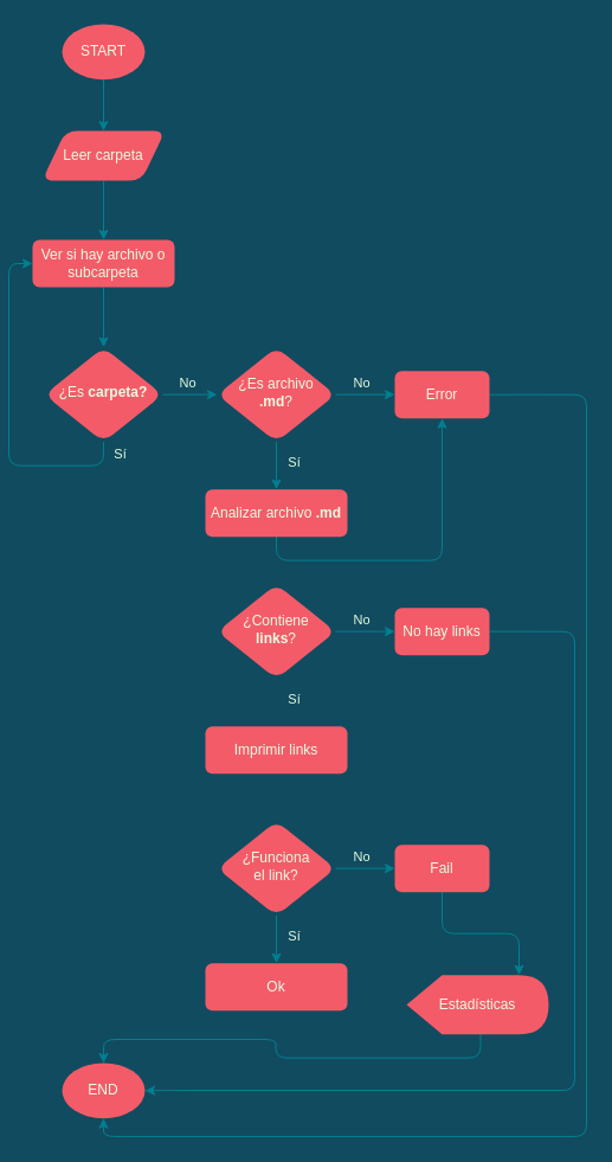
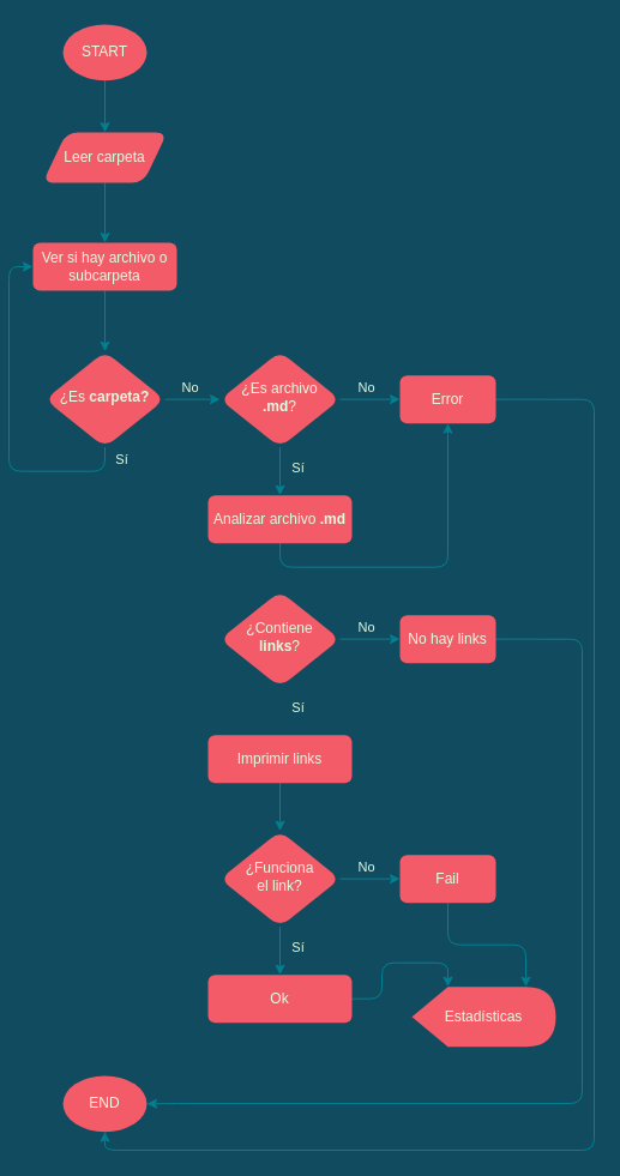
  <mxCell id="0" />
  <mxCell id="1" parent="0" />
  <mxCell id="2" style="edgeStyle=orthogonalEdgeStyle;orthogonalLoop=1;jettySize=auto;html=1;exitX=1;exitY=0.5;exitDx=0;exitDy=0;entryX=0;entryY=0.5;entryDx=0;entryDy=0;strokeColor=#028090;fillColor=#F45B69;fontColor=#E4FDE1;labelBackgroundColor=#114B5F;" edge="1" parent="1" source="4" target="6"><mxGeometry relative="1" as="geometry" /></mxCell>
  <mxCell id="3" style="edgeStyle=orthogonalEdgeStyle;orthogonalLoop=1;jettySize=auto;html=1;exitX=0.5;exitY=1;exitDx=0;exitDy=0;entryX=0.5;entryY=0;entryDx=0;entryDy=0;strokeColor=#028090;fillColor=#F45B69;fontColor=#E4FDE1;labelBackgroundColor=#114B5F;" edge="1" parent="1" source="4" target="11"><mxGeometry relative="1" as="geometry" /></mxCell>
  <mxCell id="4" value="¿Es archivo &lt;b&gt;.md&lt;/b&gt;?" style="rhombus;whiteSpace=wrap;html=1;shadow=0;fontFamily=Helvetica;fontSize=12;align=center;strokeWidth=1;spacing=6;spacingTop=-4;fillColor=#F45B69;strokeColor=none;fontColor=#E4FDE1;rounded=1;" parent="1" vertex="1"><mxGeometry x="176" y="292.67" width="100" height="80" as="geometry" /></mxCell>
  <mxCell id="5" style="edgeStyle=orthogonalEdgeStyle;orthogonalLoop=1;jettySize=auto;html=1;exitX=1;exitY=0.5;exitDx=0;exitDy=0;entryX=0.5;entryY=1;entryDx=0;entryDy=0;strokeColor=#028090;fillColor=#F45B69;fontColor=#E4FDE1;labelBackgroundColor=#114B5F;" edge="1" parent="1" source="6" target="9"><mxGeometry relative="1" as="geometry"><Array as="points"><mxPoint x="488" y="333" /><mxPoint x="488" y="959" /><mxPoint x="80" y="959" /></Array></mxGeometry></mxCell>
  <mxCell id="6" value="Error" style="whiteSpace=wrap;html=1;fontSize=12;glass=0;strokeWidth=1;shadow=0;fillColor=#F45B69;strokeColor=none;fontColor=#E4FDE1;rounded=1;" parent="1" vertex="1"><mxGeometry x="326" y="312.67" width="80" height="40" as="geometry" /></mxCell>
  <mxCell id="7" style="edgeStyle=orthogonalEdgeStyle;orthogonalLoop=1;jettySize=auto;html=1;entryX=0.5;entryY=0;entryDx=0;entryDy=0;strokeColor=#028090;fillColor=#F45B69;fontColor=#E4FDE1;labelBackgroundColor=#114B5F;" edge="1" parent="1" source="8" target="28"><mxGeometry relative="1" as="geometry" /></mxCell>
  <mxCell id="8" value="START" style="ellipse;whiteSpace=wrap;html=1;fillColor=#F45B69;strokeColor=none;fontColor=#E4FDE1;rounded=1;" vertex="1" parent="1"><mxGeometry x="45" y="20" width="70" height="46.67" as="geometry" /></mxCell>
  <mxCell id="9" value="END" style="ellipse;whiteSpace=wrap;html=1;fillColor=#F45B69;strokeColor=none;fontColor=#E4FDE1;rounded=1;" vertex="1" parent="1"><mxGeometry x="45" y="897" width="70" height="46.67" as="geometry" /></mxCell>
  <mxCell id="10" style="edgeStyle=orthogonalEdgeStyle;orthogonalLoop=1;jettySize=auto;html=1;exitX=0.5;exitY=1;exitDx=0;exitDy=0;strokeColor=#028090;fillColor=#F45B69;fontColor=#E4FDE1;labelBackgroundColor=#114B5F;" edge="1" parent="1" source="11" target="6"><mxGeometry relative="1" as="geometry" /></mxCell>
  <mxCell id="11" value="Analizar archivo &lt;b&gt;.md&lt;/b&gt;" style="whiteSpace=wrap;html=1;fontSize=12;glass=0;strokeWidth=1;shadow=0;fillColor=#F45B69;strokeColor=none;fontColor=#E4FDE1;rounded=1;" vertex="1" parent="1"><mxGeometry x="166" y="412.67" width="120" height="40" as="geometry" /></mxCell>
  <mxCell id="12" style="edgeStyle=orthogonalEdgeStyle;orthogonalLoop=1;jettySize=auto;html=1;exitX=1;exitY=0.5;exitDx=0;exitDy=0;entryX=0;entryY=0.5;entryDx=0;entryDy=0;strokeColor=#028090;fillColor=#F45B69;fontColor=#E4FDE1;labelBackgroundColor=#114B5F;" edge="1" parent="1" source="13" target="22"><mxGeometry relative="1" as="geometry" /></mxCell>
  <mxCell id="13" value="¿Contiene&lt;br&gt;&lt;b&gt;links&lt;/b&gt;?" style="rhombus;whiteSpace=wrap;html=1;shadow=0;fontFamily=Helvetica;fontSize=12;align=center;strokeWidth=1;spacing=6;spacingTop=-4;fillColor=#F45B69;strokeColor=none;fontColor=#E4FDE1;rounded=1;" vertex="1" parent="1"><mxGeometry x="176" y="492.67" width="100" height="80" as="geometry" /></mxCell>
+ <mxCell id="14" style="edgeStyle=orthogonalEdgeStyle;orthogonalLoop=1;jettySize=auto;html=1;exitX=0.5;exitY=1;exitDx=0;exitDy=0;strokeColor=#028090;fillColor=#F45B69;fontColor=#E4FDE1;labelBackgroundColor=#114B5F;" edge="1" parent="1" source="15" target="18"><mxGeometry relative="1" as="geometry" /></mxCell>
  <mxCell id="15" value="Imprimir links" style="whiteSpace=wrap;html=1;fontSize=12;glass=0;strokeWidth=1;shadow=0;fillColor=#F45B69;strokeColor=none;fontColor=#E4FDE1;rounded=1;" vertex="1" parent="1"><mxGeometry x="166" y="612.67" width="120" height="40" as="geometry" /></mxCell>
  <mxCell id="16" style="edgeStyle=orthogonalEdgeStyle;orthogonalLoop=1;jettySize=auto;html=1;exitX=1;exitY=0.5;exitDx=0;exitDy=0;entryX=0;entryY=0.5;entryDx=0;entryDy=0;strokeColor=#028090;fillColor=#F45B69;fontColor=#E4FDE1;labelBackgroundColor=#114B5F;" edge="1" parent="1" source="18" target="24"><mxGeometry relative="1" as="geometry" /></mxCell>
  <mxCell id="17" style="edgeStyle=orthogonalEdgeStyle;orthogonalLoop=1;jettySize=auto;html=1;exitX=0.5;exitY=1;exitDx=0;exitDy=0;entryX=0.5;entryY=0;entryDx=0;entryDy=0;strokeColor=#028090;fillColor=#F45B69;fontColor=#E4FDE1;labelBackgroundColor=#114B5F;" edge="1" parent="1" source="18" target="20"><mxGeometry relative="1" as="geometry" /></mxCell>
  <mxCell id="18" value="¿Funciona&lt;br&gt;el link?" style="rhombus;whiteSpace=wrap;html=1;shadow=0;fontFamily=Helvetica;fontSize=12;align=center;strokeWidth=1;spacing=6;spacingTop=-4;fillColor=#F45B69;strokeColor=none;fontColor=#E4FDE1;rounded=1;" vertex="1" parent="1"><mxGeometry x="176" y="692.67" width="100" height="80" as="geometry" /></mxCell>
+ <mxCell id="19" style="edgeStyle=orthogonalEdgeStyle;orthogonalLoop=1;jettySize=auto;html=1;exitX=1;exitY=0.5;exitDx=0;exitDy=0;entryX=0;entryY=0;entryDx=30;entryDy=0;entryPerimeter=0;strokeColor=#028090;fillColor=#F45B69;fontColor=#E4FDE1;labelBackgroundColor=#114B5F;" edge="1" parent="1" source="20" target="26"><mxGeometry relative="1" as="geometry" /></mxCell>
  <mxCell id="20" value="Ok" style="whiteSpace=wrap;html=1;fontSize=12;glass=0;strokeWidth=1;shadow=0;fillColor=#F45B69;strokeColor=none;fontColor=#E4FDE1;rounded=1;" vertex="1" parent="1"><mxGeometry x="166" y="812.67" width="120" height="40" as="geometry" /></mxCell>
  <mxCell id="21" style="edgeStyle=orthogonalEdgeStyle;orthogonalLoop=1;jettySize=auto;html=1;exitX=1;exitY=0.5;exitDx=0;exitDy=0;entryX=1;entryY=0.5;entryDx=0;entryDy=0;strokeColor=#028090;fillColor=#F45B69;fontColor=#E4FDE1;labelBackgroundColor=#114B5F;" edge="1" parent="1" source="22" target="9"><mxGeometry relative="1" as="geometry"><Array as="points"><mxPoint x="478" y="533" /><mxPoint x="478" y="920" /><mxPoint x="141" y="920" /></Array></mxGeometry></mxCell>
  <mxCell id="22" value="No hay links" style="whiteSpace=wrap;html=1;fontSize=12;glass=0;strokeWidth=1;shadow=0;fillColor=#F45B69;strokeColor=none;fontColor=#E4FDE1;rounded=1;" vertex="1" parent="1"><mxGeometry x="326" y="512.67" width="80" height="40" as="geometry" /></mxCell>
  <mxCell id="23" style="edgeStyle=orthogonalEdgeStyle;orthogonalLoop=1;jettySize=auto;html=1;exitX=0.5;exitY=1;exitDx=0;exitDy=0;strokeColor=#028090;fillColor=#F45B69;fontColor=#E4FDE1;entryX=0;entryY=0;entryDx=95;entryDy=0;entryPerimeter=0;labelBackgroundColor=#114B5F;" edge="1" parent="1" source="24" target="26"><mxGeometry relative="1" as="geometry" /></mxCell>
  <mxCell id="24" value="Fail" style="whiteSpace=wrap;html=1;fontSize=12;glass=0;strokeWidth=1;shadow=0;fillColor=#F45B69;strokeColor=none;fontColor=#E4FDE1;rounded=1;" vertex="1" parent="1"><mxGeometry x="326" y="712.67" width="80" height="40" as="geometry" /></mxCell>
- <mxCell id="25" style="edgeStyle=orthogonalEdgeStyle;orthogonalLoop=1;jettySize=auto;html=1;exitX=0;exitY=0;exitDx=62.5;exitDy=50;exitPerimeter=0;strokeColor=#028090;fillColor=#F45B69;fontColor=#E4FDE1;labelBackgroundColor=#114B5F;" edge="1" parent="1" source="26" target="9"><mxGeometry relative="1" as="geometry" /></mxCell>
  <mxCell id="26" value="Estadísticas" style="shape=display;whiteSpace=wrap;html=1;fillColor=#F45B69;strokeColor=none;fontColor=#E4FDE1;rounded=1;" vertex="1" parent="1"><mxGeometry x="336" y="822.67" width="120" height="50" as="geometry" /></mxCell>
  <mxCell id="27" style="edgeStyle=orthogonalEdgeStyle;orthogonalLoop=1;jettySize=auto;html=1;exitX=0.5;exitY=1;exitDx=0;exitDy=0;entryX=0.5;entryY=0;entryDx=0;entryDy=0;strokeColor=#028090;fillColor=#F45B69;fontColor=#E4FDE1;labelBackgroundColor=#114B5F;" edge="1" parent="1" source="28" target="30"><mxGeometry relative="1" as="geometry" /></mxCell>
  <mxCell id="28" value="Leer carpeta" style="shape=parallelogram;perimeter=parallelogramPerimeter;whiteSpace=wrap;html=1;fixedSize=1;fillColor=#F45B69;fontColor=#E4FDE1;strokeColor=none;rounded=1;" vertex="1" parent="1"><mxGeometry x="28" y="110" width="104" height="42" as="geometry" /></mxCell>
  <mxCell id="29" style="edgeStyle=orthogonalEdgeStyle;orthogonalLoop=1;jettySize=auto;html=1;exitX=0.5;exitY=1;exitDx=0;exitDy=0;entryX=0.5;entryY=0;entryDx=0;entryDy=0;strokeColor=#028090;fillColor=#F45B69;fontColor=#E4FDE1;labelBackgroundColor=#114B5F;" edge="1" parent="1" source="30" target="33"><mxGeometry relative="1" as="geometry" /></mxCell>
  <mxCell id="30" value="Ver si hay archivo o subcarpeta" style="whiteSpace=wrap;html=1;fontSize=12;glass=0;strokeWidth=1;shadow=0;fillColor=#F45B69;strokeColor=none;fontColor=#E4FDE1;rounded=1;" vertex="1" parent="1"><mxGeometry x="20" y="202" width="120" height="40" as="geometry" /></mxCell>
  <mxCell id="31" style="edgeStyle=orthogonalEdgeStyle;orthogonalLoop=1;jettySize=auto;html=1;exitX=1;exitY=0.5;exitDx=0;exitDy=0;strokeColor=#028090;fillColor=#F45B69;fontColor=#E4FDE1;labelBackgroundColor=#114B5F;" edge="1" parent="1" source="33" target="4"><mxGeometry relative="1" as="geometry" /></mxCell>
  <mxCell id="32" style="edgeStyle=orthogonalEdgeStyle;orthogonalLoop=1;jettySize=auto;html=1;exitX=0.5;exitY=1;exitDx=0;exitDy=0;entryX=0;entryY=0.5;entryDx=0;entryDy=0;strokeColor=#028090;fillColor=#F45B69;fontColor=#E4FDE1;labelBackgroundColor=#114B5F;" edge="1" parent="1" source="33" target="30"><mxGeometry relative="1" as="geometry" /></mxCell>
  <mxCell id="33" value="¿Es&amp;nbsp;&lt;b&gt;carpeta?&lt;/b&gt;" style="rhombus;whiteSpace=wrap;html=1;shadow=0;fontFamily=Helvetica;fontSize=12;align=center;strokeWidth=1;spacing=6;spacingTop=-4;fillColor=#F45B69;strokeColor=none;fontColor=#E4FDE1;rounded=1;" vertex="1" parent="1"><mxGeometry x="30" y="292.67" width="100" height="80" as="geometry" /></mxCell>
  <mxCell id="34" value="&lt;font style=&quot;font-size: 11px&quot;&gt;No&lt;/font&gt;" style="text;html=1;align=center;verticalAlign=middle;resizable=0;points=[];autosize=1;fontColor=#E4FDE1;rounded=1;" vertex="1" parent="1"><mxGeometry x="136" y="312.67" width="30" height="20" as="geometry" /></mxCell>
  <mxCell id="35" value="&lt;font style=&quot;font-size: 11px&quot;&gt;No&lt;/font&gt;" style="text;html=1;align=center;verticalAlign=middle;resizable=0;points=[];autosize=1;fontColor=#E4FDE1;rounded=1;" vertex="1" parent="1"><mxGeometry x="283" y="312.67" width="30" height="20" as="geometry" /></mxCell>
  <mxCell id="36" value="&lt;font style=&quot;font-size: 11px&quot;&gt;Sí&lt;/font&gt;" style="text;html=1;align=center;verticalAlign=middle;resizable=0;points=[];autosize=1;fontColor=#E4FDE1;rounded=1;" vertex="1" parent="1"><mxGeometry x="79" y="372.67" width="30" height="20" as="geometry" /></mxCell>
  <mxCell id="37" value="&lt;font style=&quot;font-size: 11px&quot;&gt;Sí&lt;/font&gt;" style="text;html=1;align=center;verticalAlign=middle;resizable=0;points=[];autosize=1;fontColor=#E4FDE1;rounded=1;" vertex="1" parent="1"><mxGeometry x="226" y="380" width="30" height="20" as="geometry" /></mxCell>
  <mxCell id="38" value="&lt;font style=&quot;font-size: 11px&quot;&gt;Sí&lt;/font&gt;" style="text;html=1;align=center;verticalAlign=middle;resizable=0;points=[];autosize=1;fontColor=#E4FDE1;rounded=1;" vertex="1" parent="1"><mxGeometry x="226" y="580" width="30" height="20" as="geometry" /></mxCell>
  <mxCell id="39" value="&lt;font style=&quot;font-size: 11px&quot;&gt;No&lt;/font&gt;" style="text;html=1;align=center;verticalAlign=middle;resizable=0;points=[];autosize=1;fontColor=#E4FDE1;rounded=1;" vertex="1" parent="1"><mxGeometry x="283" y="512.67" width="30" height="20" as="geometry" /></mxCell>
  <mxCell id="40" value="&lt;font style=&quot;font-size: 11px&quot;&gt;No&lt;/font&gt;" style="text;html=1;align=center;verticalAlign=middle;resizable=0;points=[];autosize=1;fontColor=#E4FDE1;rounded=1;" vertex="1" parent="1"><mxGeometry x="283" y="712.67" width="30" height="20" as="geometry" /></mxCell>
  <mxCell id="41" value="&lt;font style=&quot;font-size: 11px&quot;&gt;Sí&lt;/font&gt;" style="text;html=1;align=center;verticalAlign=middle;resizable=0;points=[];autosize=1;fontColor=#E4FDE1;rounded=1;" vertex="1" parent="1"><mxGeometry x="226" y="780" width="30" height="20" as="geometry" /></mxCell>
